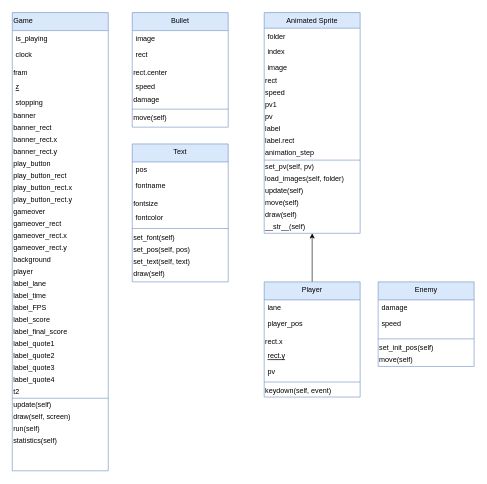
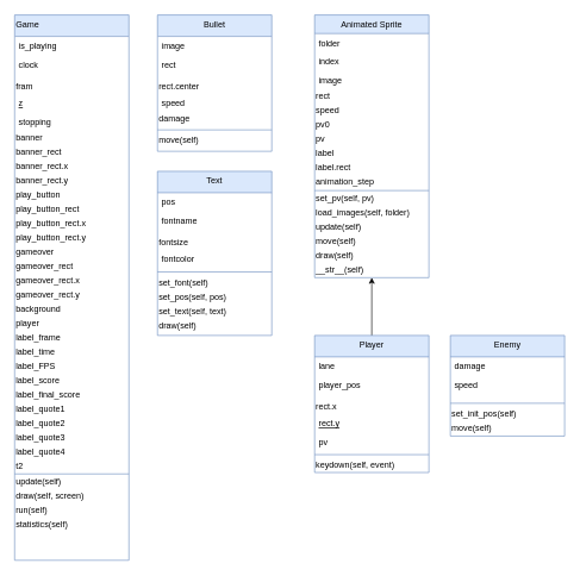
  <mxCell id="0" />
  <mxCell id="1" parent="0" />
  <mxCell id="2" value="Animated Sprite" style="swimlane;fontStyle=0;align=center;verticalAlign=top;childLayout=stackLayout;horizontal=1;startSize=26;horizontalStack=0;resizeParent=1;resizeLast=0;collapsible=1;marginBottom=0;rounded=0;shadow=0;strokeWidth=1;fillColor=#dae8fc;strokeColor=#6c8ebf;swimlaneFillColor=#ffffff;" parent="1" vertex="1"><mxGeometry x="440" y="20" width="160" height="368" as="geometry"><mxRectangle x="230" y="140" width="160" height="26" as="alternateBounds" /></mxGeometry></mxCell>
  <mxCell id="3" value="folder" style="text;align=left;verticalAlign=top;spacingLeft=4;spacingRight=4;overflow=hidden;rotatable=0;points=[[0,0.5],[1,0.5]];portConstraint=eastwest;" parent="2" vertex="1"><mxGeometry y="26" width="160" height="26" as="geometry" /></mxCell>
  <mxCell id="4" value="index" style="text;align=left;verticalAlign=top;spacingLeft=4;spacingRight=4;overflow=hidden;rotatable=0;points=[[0,0.5],[1,0.5]];portConstraint=eastwest;rounded=0;shadow=0;html=0;" parent="2" vertex="1"><mxGeometry y="52" width="160" height="26" as="geometry" /></mxCell>
  <mxCell id="5" value="image" style="text;align=left;verticalAlign=top;spacingLeft=4;spacingRight=4;overflow=hidden;rotatable=0;points=[[0,0.5],[1,0.5]];portConstraint=eastwest;rounded=0;shadow=0;html=0;" parent="2" vertex="1"><mxGeometry y="78" width="160" height="26" as="geometry" /></mxCell>
  <mxCell id="6" value="rect" style="text;html=1;resizable=0;autosize=1;align=left;verticalAlign=middle;points=[];fillColor=none;strokeColor=none;rounded=0;" parent="2" vertex="1"><mxGeometry y="104" width="160" height="20" as="geometry" /></mxCell>
  <mxCell id="7" value="speed" style="text;html=1;resizable=0;autosize=1;align=left;verticalAlign=middle;points=[];fillColor=none;strokeColor=none;rounded=0;rotation=0;" parent="2" vertex="1"><mxGeometry y="124" width="160" height="20" as="geometry" /></mxCell>
- <mxCell id="8" value="pv1" style="text;html=1;resizable=0;autosize=1;align=left;verticalAlign=middle;points=[];fillColor=none;strokeColor=none;rounded=0;" parent="2" vertex="1"><mxGeometry y="144" width="160" height="20" as="geometry" /></mxCell>
+ <mxCell id="8" value="pv0" style="text;html=1;resizable=0;autosize=1;align=left;verticalAlign=middle;points=[];fillColor=none;strokeColor=none;rounded=0;" parent="2" vertex="1"><mxGeometry y="144" width="160" height="20" as="geometry" /></mxCell>
  <mxCell id="9" value="pv" style="text;html=1;resizable=0;autosize=1;align=left;verticalAlign=middle;points=[];fillColor=none;strokeColor=none;rounded=0;" parent="2" vertex="1"><mxGeometry y="164" width="160" height="20" as="geometry" /></mxCell>
  <mxCell id="10" value="label" style="text;html=1;align=left;verticalAlign=middle;resizable=0;points=[];autosize=1;strokeColor=none;" parent="2" vertex="1"><mxGeometry y="184" width="160" height="20" as="geometry" /></mxCell>
  <mxCell id="11" value="label.rect" style="text;html=1;resizable=0;autosize=1;align=left;verticalAlign=middle;points=[];fillColor=none;strokeColor=none;rounded=0;" parent="2" vertex="1"><mxGeometry y="204" width="160" height="20" as="geometry" /></mxCell>
  <mxCell id="12" value="animation_step" style="text;html=1;resizable=0;autosize=1;align=left;verticalAlign=middle;points=[];fillColor=none;strokeColor=none;rounded=0;" vertex="1" parent="2"><mxGeometry y="224" width="160" height="20" as="geometry" /></mxCell>
  <mxCell id="13" value="" style="line;html=1;strokeWidth=1;align=left;verticalAlign=middle;spacingTop=-1;spacingLeft=3;spacingRight=3;rotatable=0;labelPosition=right;points=[];portConstraint=eastwest;fillColor=#dae8fc;strokeColor=#6c8ebf;" parent="2" vertex="1"><mxGeometry y="244" width="160" height="4" as="geometry" /></mxCell>
  <mxCell id="14" value="set_pv(self, pv)" style="text;html=1;resizable=0;autosize=1;align=left;verticalAlign=middle;points=[];fillColor=none;strokeColor=none;rounded=0;" parent="2" vertex="1"><mxGeometry y="248" width="160" height="20" as="geometry" /></mxCell>
  <mxCell id="15" value="load_images(self, folder)" style="text;html=1;resizable=0;autosize=1;align=left;verticalAlign=middle;points=[];fillColor=none;strokeColor=none;rounded=0;" parent="2" vertex="1"><mxGeometry y="268" width="160" height="20" as="geometry" /></mxCell>
  <mxCell id="16" value="update(self)" style="text;html=1;resizable=0;autosize=1;align=left;verticalAlign=middle;points=[];fillColor=none;strokeColor=none;rounded=0;" parent="2" vertex="1"><mxGeometry y="288" width="160" height="20" as="geometry" /></mxCell>
  <mxCell id="17" value="move(self)" style="text;html=1;resizable=0;autosize=1;align=left;verticalAlign=middle;points=[];fillColor=none;strokeColor=none;rounded=0;" parent="2" vertex="1"><mxGeometry y="308" width="160" height="20" as="geometry" /></mxCell>
  <mxCell id="18" value="draw(self)" style="text;html=1;resizable=0;autosize=1;align=left;verticalAlign=middle;points=[];fillColor=none;strokeColor=none;rounded=0;" parent="2" vertex="1"><mxGeometry y="328" width="160" height="20" as="geometry" /></mxCell>
  <mxCell id="19" value="__str__(self)" style="text;html=1;resizable=0;autosize=1;align=left;verticalAlign=middle;points=[];fillColor=none;strokeColor=none;rounded=0;" parent="2" vertex="1"><mxGeometry y="348" width="160" height="20" as="geometry" /></mxCell>
  <mxCell id="20" value="Game" style="swimlane;fontStyle=0;align=left;verticalAlign=top;childLayout=stackLayout;horizontal=1;startSize=30;horizontalStack=0;resizeParent=1;resizeLast=0;collapsible=1;marginBottom=0;rounded=0;shadow=0;strokeWidth=1;swimlaneFillColor=#ffffff;fillColor=#dae8fc;strokeColor=#6c8ebf;" parent="1" vertex="1"><mxGeometry x="20" y="20" width="160" height="764" as="geometry"><mxRectangle x="130" y="380" width="160" height="26" as="alternateBounds" /></mxGeometry></mxCell>
  <mxCell id="21" value="is_playing" style="text;align=left;verticalAlign=top;spacingLeft=4;spacingRight=4;overflow=hidden;rotatable=0;points=[[0,0.5],[1,0.5]];portConstraint=eastwest;" parent="20" vertex="1"><mxGeometry y="30" width="160" height="26" as="geometry" /></mxCell>
  <mxCell id="22" value="clock" style="text;align=left;verticalAlign=top;spacingLeft=4;spacingRight=4;overflow=hidden;rotatable=0;points=[[0,0.5],[1,0.5]];portConstraint=eastwest;rounded=0;shadow=0;html=0;" parent="20" vertex="1"><mxGeometry y="56" width="160" height="34" as="geometry" /></mxCell>
  <mxCell id="23" value="fram" style="text;html=1;resizable=0;autosize=1;align=left;verticalAlign=middle;points=[];fillColor=none;strokeColor=none;rounded=0;" parent="20" vertex="1"><mxGeometry y="90" width="160" height="20" as="geometry" /></mxCell>
  <mxCell id="24" value="z" style="text;align=left;verticalAlign=top;spacingLeft=4;spacingRight=4;overflow=hidden;rotatable=0;points=[[0,0.5],[1,0.5]];portConstraint=eastwest;fontStyle=4" parent="20" vertex="1"><mxGeometry y="110" width="160" height="26" as="geometry" /></mxCell>
  <mxCell id="25" value="stopping" style="text;align=left;verticalAlign=top;spacingLeft=4;spacingRight=4;overflow=hidden;rotatable=0;points=[[0,0.5],[1,0.5]];portConstraint=eastwest;" parent="20" vertex="1"><mxGeometry y="136" width="160" height="26" as="geometry" /></mxCell>
  <mxCell id="26" value="banner" style="text;html=1;resizable=0;autosize=1;align=left;verticalAlign=middle;points=[];fillColor=none;strokeColor=none;rounded=0;" parent="20" vertex="1"><mxGeometry y="162" width="160" height="20" as="geometry" /></mxCell>
  <mxCell id="27" value="banner_rect" style="text;html=1;resizable=0;autosize=1;align=left;verticalAlign=middle;points=[];fillColor=none;strokeColor=none;rounded=0;" parent="20" vertex="1"><mxGeometry y="182" width="160" height="20" as="geometry" /></mxCell>
  <mxCell id="28" value="banner_rect.x" style="text;html=1;resizable=0;autosize=1;align=left;verticalAlign=middle;points=[];fillColor=none;strokeColor=none;rounded=0;" parent="20" vertex="1"><mxGeometry y="202" width="160" height="20" as="geometry" /></mxCell>
  <mxCell id="29" value="banner_rect.y" style="text;html=1;resizable=0;autosize=1;align=left;verticalAlign=middle;points=[];fillColor=none;strokeColor=none;rounded=0;" parent="20" vertex="1"><mxGeometry y="222" width="160" height="20" as="geometry" /></mxCell>
  <mxCell id="30" value="play_button" style="text;html=1;resizable=0;autosize=1;align=left;verticalAlign=middle;points=[];fillColor=none;strokeColor=none;rounded=0;" parent="20" vertex="1"><mxGeometry y="242" width="160" height="20" as="geometry" /></mxCell>
  <mxCell id="31" value="play_button_rect" style="text;html=1;resizable=0;autosize=1;align=left;verticalAlign=middle;points=[];fillColor=none;strokeColor=none;rounded=0;" parent="20" vertex="1"><mxGeometry y="262" width="160" height="20" as="geometry" /></mxCell>
  <mxCell id="32" value="play_button_rect.x" style="text;html=1;resizable=0;autosize=1;align=left;verticalAlign=middle;points=[];fillColor=none;strokeColor=none;rounded=0;" parent="20" vertex="1"><mxGeometry y="282" width="160" height="20" as="geometry" /></mxCell>
  <mxCell id="33" value="play_button_rect.y" style="text;html=1;resizable=0;autosize=1;align=left;verticalAlign=middle;points=[];fillColor=none;strokeColor=none;rounded=0;" parent="20" vertex="1"><mxGeometry y="302" width="160" height="20" as="geometry" /></mxCell>
  <mxCell id="34" value="gameover" style="text;html=1;resizable=0;autosize=1;align=left;verticalAlign=middle;points=[];fillColor=none;strokeColor=none;rounded=0;" parent="20" vertex="1"><mxGeometry y="322" width="160" height="20" as="geometry" /></mxCell>
  <mxCell id="35" value="gameover_rect" style="text;html=1;resizable=0;autosize=1;align=left;verticalAlign=middle;points=[];fillColor=none;strokeColor=none;rounded=0;" parent="20" vertex="1"><mxGeometry y="342" width="160" height="20" as="geometry" /></mxCell>
  <mxCell id="36" value="gameover_rect.x" style="text;html=1;resizable=0;autosize=1;align=left;verticalAlign=middle;points=[];fillColor=none;strokeColor=none;rounded=0;" parent="20" vertex="1"><mxGeometry y="362" width="160" height="20" as="geometry" /></mxCell>
  <mxCell id="37" value="gameover_rect.y" style="text;html=1;resizable=0;autosize=1;align=left;verticalAlign=middle;points=[];fillColor=none;strokeColor=none;rounded=0;" parent="20" vertex="1"><mxGeometry y="382" width="160" height="20" as="geometry" /></mxCell>
  <mxCell id="38" value="background" style="text;html=1;resizable=0;autosize=1;align=left;verticalAlign=middle;points=[];fillColor=none;strokeColor=none;rounded=0;" parent="20" vertex="1"><mxGeometry y="402" width="160" height="20" as="geometry" /></mxCell>
  <mxCell id="39" value="player" style="text;html=1;resizable=0;autosize=1;align=left;verticalAlign=middle;points=[];fillColor=none;strokeColor=none;rounded=0;" parent="20" vertex="1"><mxGeometry y="422" width="160" height="20" as="geometry" /></mxCell>
- <mxCell id="40" value="label_lane" style="text;html=1;resizable=0;autosize=1;align=left;verticalAlign=middle;points=[];fillColor=none;strokeColor=none;rounded=0;" parent="20" vertex="1"><mxGeometry y="442" width="160" height="20" as="geometry" /></mxCell>
+ <mxCell id="40" value="label_frame" style="text;html=1;resizable=0;autosize=1;align=left;verticalAlign=middle;points=[];fillColor=none;strokeColor=none;rounded=0;" parent="20" vertex="1"><mxGeometry y="442" width="160" height="20" as="geometry" /></mxCell>
  <mxCell id="41" value="label_time" style="text;html=1;resizable=0;autosize=1;align=left;verticalAlign=middle;points=[];fillColor=none;strokeColor=none;rounded=0;" parent="20" vertex="1"><mxGeometry y="462" width="160" height="20" as="geometry" /></mxCell>
  <mxCell id="42" value="label_FPS" style="text;html=1;resizable=0;autosize=1;align=left;verticalAlign=middle;points=[];fillColor=none;strokeColor=none;rounded=0;" parent="20" vertex="1"><mxGeometry y="482" width="160" height="20" as="geometry" /></mxCell>
  <mxCell id="43" value="label_score" style="text;html=1;resizable=0;autosize=1;align=left;verticalAlign=middle;points=[];fillColor=none;strokeColor=none;rounded=0;" parent="20" vertex="1"><mxGeometry y="502" width="160" height="20" as="geometry" /></mxCell>
  <mxCell id="44" value="label_final_score" style="text;html=1;resizable=0;autosize=1;align=left;verticalAlign=middle;points=[];fillColor=none;strokeColor=none;rounded=0;" parent="20" vertex="1"><mxGeometry y="522" width="160" height="20" as="geometry" /></mxCell>
  <mxCell id="45" value="label_quote1" style="text;html=1;resizable=0;autosize=1;align=left;verticalAlign=middle;points=[];fillColor=none;strokeColor=none;rounded=0;" parent="20" vertex="1"><mxGeometry y="542" width="160" height="20" as="geometry" /></mxCell>
  <mxCell id="46" value="label_quote2" style="text;html=1;resizable=0;autosize=1;align=left;verticalAlign=middle;points=[];fillColor=none;strokeColor=none;rounded=0;" parent="20" vertex="1"><mxGeometry y="562" width="160" height="20" as="geometry" /></mxCell>
  <mxCell id="47" value="label_quote3" style="text;html=1;resizable=0;autosize=1;align=left;verticalAlign=middle;points=[];fillColor=none;strokeColor=none;rounded=0;" parent="20" vertex="1"><mxGeometry y="582" width="160" height="20" as="geometry" /></mxCell>
  <mxCell id="48" value="label_quote4" style="text;html=1;resizable=0;autosize=1;align=left;verticalAlign=middle;points=[];fillColor=none;strokeColor=none;rounded=0;" parent="20" vertex="1"><mxGeometry y="602" width="160" height="20" as="geometry" /></mxCell>
  <mxCell id="49" value="t2" style="text;html=1;resizable=0;autosize=1;align=left;verticalAlign=middle;points=[];fillColor=none;strokeColor=none;rounded=0;" parent="20" vertex="1"><mxGeometry y="622" width="160" height="20" as="geometry" /></mxCell>
  <mxCell id="50" value="" style="line;html=1;strokeWidth=1;align=left;verticalAlign=middle;spacingTop=-1;spacingLeft=3;spacingRight=3;rotatable=0;labelPosition=right;points=[];portConstraint=eastwest;fillColor=#dae8fc;strokeColor=#6c8ebf;" parent="20" vertex="1"><mxGeometry y="642" width="160" height="2" as="geometry" /></mxCell>
  <mxCell id="51" value="update(self)" style="text;html=1;resizable=0;autosize=1;align=left;verticalAlign=middle;points=[];fillColor=none;strokeColor=none;rounded=0;" parent="20" vertex="1"><mxGeometry y="644" width="160" height="20" as="geometry" /></mxCell>
  <mxCell id="52" value="draw(self, screen)" style="text;html=1;resizable=0;autosize=1;align=left;verticalAlign=middle;points=[];fillColor=none;strokeColor=none;rounded=0;" parent="20" vertex="1"><mxGeometry y="664" width="160" height="20" as="geometry" /></mxCell>
  <mxCell id="53" value="run(self)" style="text;html=1;resizable=0;autosize=1;align=left;verticalAlign=middle;points=[];fillColor=none;strokeColor=none;rounded=0;" parent="20" vertex="1"><mxGeometry y="684" width="160" height="20" as="geometry" /></mxCell>
  <mxCell id="54" value="statistics(self)" style="text;html=1;resizable=0;autosize=1;align=left;verticalAlign=middle;points=[];fillColor=none;strokeColor=none;rounded=0;" parent="20" vertex="1"><mxGeometry y="704" width="160" height="20" as="geometry" /></mxCell>
  <mxCell id="55" value="Enemy" style="swimlane;fontStyle=0;align=center;verticalAlign=top;childLayout=stackLayout;horizontal=1;startSize=30;horizontalStack=0;resizeParent=1;resizeLast=0;collapsible=1;marginBottom=0;rounded=0;shadow=0;strokeWidth=1;swimlaneFillColor=#ffffff;fillColor=#dae8fc;strokeColor=#6c8ebf;" parent="1" vertex="1"><mxGeometry x="630" y="469" width="160" height="141" as="geometry"><mxRectangle x="130" y="380" width="160" height="26" as="alternateBounds" /></mxGeometry></mxCell>
  <mxCell id="56" value="damage" style="text;align=left;verticalAlign=top;spacingLeft=4;spacingRight=4;overflow=hidden;rotatable=0;points=[[0,0.5],[1,0.5]];portConstraint=eastwest;" parent="55" vertex="1"><mxGeometry y="30" width="160" height="26" as="geometry" /></mxCell>
  <mxCell id="57" value="speed" style="text;align=left;verticalAlign=top;spacingLeft=4;spacingRight=4;overflow=hidden;rotatable=0;points=[[0,0.5],[1,0.5]];portConstraint=eastwest;rounded=0;shadow=0;html=0;" parent="55" vertex="1"><mxGeometry y="56" width="160" height="34" as="geometry" /></mxCell>
  <mxCell id="58" value="" style="line;html=1;strokeWidth=1;align=left;verticalAlign=middle;spacingTop=-1;spacingLeft=3;spacingRight=3;rotatable=0;labelPosition=right;points=[];portConstraint=eastwest;fillColor=#dae8fc;strokeColor=#6c8ebf;" parent="55" vertex="1"><mxGeometry y="90" width="160" height="10" as="geometry" /></mxCell>
  <mxCell id="59" value="set_init_pos(self)" style="text;html=1;resizable=0;autosize=1;align=left;verticalAlign=middle;points=[];fillColor=none;strokeColor=none;rounded=0;" parent="55" vertex="1"><mxGeometry y="100" width="160" height="20" as="geometry" /></mxCell>
  <mxCell id="60" value="move(self)" style="text;html=1;resizable=0;autosize=1;align=left;verticalAlign=middle;points=[];fillColor=none;strokeColor=none;rounded=0;" parent="55" vertex="1"><mxGeometry y="120" width="160" height="20" as="geometry" /></mxCell>
  <mxCell id="61" style="edgeStyle=orthogonalEdgeStyle;rounded=0;orthogonalLoop=1;jettySize=auto;html=1;" parent="1" source="62" target="2" edge="1"><mxGeometry relative="1" as="geometry" /></mxCell>
  <mxCell id="62" value="Player" style="swimlane;fontStyle=0;align=center;verticalAlign=top;childLayout=stackLayout;horizontal=1;startSize=30;horizontalStack=0;resizeParent=1;resizeLast=0;collapsible=1;marginBottom=0;rounded=0;shadow=0;strokeWidth=1;swimlaneFillColor=#ffffff;fillColor=#dae8fc;strokeColor=#6c8ebf;" parent="1" vertex="1"><mxGeometry x="440" y="469" width="160" height="192" as="geometry"><mxRectangle x="130" y="380" width="160" height="26" as="alternateBounds" /></mxGeometry></mxCell>
  <mxCell id="63" value="lane" style="text;align=left;verticalAlign=top;spacingLeft=4;spacingRight=4;overflow=hidden;rotatable=0;points=[[0,0.5],[1,0.5]];portConstraint=eastwest;" parent="62" vertex="1"><mxGeometry y="30" width="160" height="26" as="geometry" /></mxCell>
  <mxCell id="64" value="player_pos" style="text;align=left;verticalAlign=top;spacingLeft=4;spacingRight=4;overflow=hidden;rotatable=0;points=[[0,0.5],[1,0.5]];portConstraint=eastwest;rounded=0;shadow=0;html=0;" parent="62" vertex="1"><mxGeometry y="56" width="160" height="34" as="geometry" /></mxCell>
  <mxCell id="65" value="rect.x" style="text;html=1;resizable=0;autosize=1;align=left;verticalAlign=middle;points=[];fillColor=none;strokeColor=none;rounded=0;" parent="62" vertex="1"><mxGeometry y="90" width="160" height="20" as="geometry" /></mxCell>
  <mxCell id="66" value="rect.y" style="text;align=left;verticalAlign=top;spacingLeft=4;spacingRight=4;overflow=hidden;rotatable=0;points=[[0,0.5],[1,0.5]];portConstraint=eastwest;fontStyle=4" parent="62" vertex="1"><mxGeometry y="110" width="160" height="26" as="geometry" /></mxCell>
  <mxCell id="67" value="pv" style="text;align=left;verticalAlign=top;spacingLeft=4;spacingRight=4;overflow=hidden;rotatable=0;points=[[0,0.5],[1,0.5]];portConstraint=eastwest;" parent="62" vertex="1"><mxGeometry y="136" width="160" height="26" as="geometry" /></mxCell>
  <mxCell id="68" value="" style="line;html=1;strokeWidth=1;align=left;verticalAlign=middle;spacingTop=-1;spacingLeft=3;spacingRight=3;rotatable=0;labelPosition=right;points=[];portConstraint=eastwest;fillColor=#dae8fc;strokeColor=#6c8ebf;" parent="62" vertex="1"><mxGeometry y="162" width="160" height="10" as="geometry" /></mxCell>
  <mxCell id="69" value="keydown(self, event)" style="text;html=1;resizable=0;autosize=1;align=left;verticalAlign=middle;points=[];fillColor=none;strokeColor=none;rounded=0;" parent="62" vertex="1"><mxGeometry y="172" width="160" height="20" as="geometry" /></mxCell>
  <mxCell id="70" value="Bullet" style="swimlane;fontStyle=0;align=center;verticalAlign=top;childLayout=stackLayout;horizontal=1;startSize=30;horizontalStack=0;resizeParent=1;resizeLast=0;collapsible=1;marginBottom=0;rounded=0;shadow=0;strokeWidth=1;swimlaneFillColor=#ffffff;fillColor=#dae8fc;strokeColor=#6c8ebf;" parent="1" vertex="1"><mxGeometry x="220" y="20" width="160" height="191" as="geometry"><mxRectangle x="130" y="380" width="160" height="26" as="alternateBounds" /></mxGeometry></mxCell>
  <mxCell id="71" value="image" style="text;align=left;verticalAlign=top;spacingLeft=4;spacingRight=4;overflow=hidden;rotatable=0;points=[[0,0.5],[1,0.5]];portConstraint=eastwest;" parent="70" vertex="1"><mxGeometry y="30" width="160" height="26" as="geometry" /></mxCell>
  <mxCell id="72" value="rect" style="text;align=left;verticalAlign=top;spacingLeft=4;spacingRight=4;overflow=hidden;rotatable=0;points=[[0,0.5],[1,0.5]];portConstraint=eastwest;rounded=0;shadow=0;html=0;" parent="70" vertex="1"><mxGeometry y="56" width="160" height="34" as="geometry" /></mxCell>
  <mxCell id="73" value="rect.center" style="text;html=1;resizable=0;autosize=1;align=left;verticalAlign=middle;points=[];fillColor=none;strokeColor=none;rounded=0;" parent="70" vertex="1"><mxGeometry y="90" width="160" height="20" as="geometry" /></mxCell>
  <mxCell id="74" value="speed" style="text;align=left;verticalAlign=top;spacingLeft=4;spacingRight=4;overflow=hidden;rotatable=0;points=[[0,0.5],[1,0.5]];portConstraint=eastwest;" parent="70" vertex="1"><mxGeometry y="110" width="160" height="26" as="geometry" /></mxCell>
  <mxCell id="75" value="damage" style="text;html=1;resizable=0;autosize=1;align=left;verticalAlign=middle;points=[];fillColor=none;strokeColor=none;rounded=0;" parent="70" vertex="1"><mxGeometry y="136" width="160" height="20" as="geometry" /></mxCell>
  <mxCell id="76" value="" style="line;html=1;strokeWidth=1;align=left;verticalAlign=middle;spacingTop=-1;spacingLeft=3;spacingRight=3;rotatable=0;labelPosition=right;points=[];portConstraint=eastwest;fillColor=#dae8fc;strokeColor=#6c8ebf;" parent="70" vertex="1"><mxGeometry y="156" width="160" height="10" as="geometry" /></mxCell>
  <mxCell id="77" value="move(self)" style="text;html=1;resizable=0;autosize=1;align=left;verticalAlign=middle;points=[];fillColor=none;strokeColor=none;rounded=0;" parent="70" vertex="1"><mxGeometry y="166" width="160" height="20" as="geometry" /></mxCell>
  <mxCell id="78" value="Text" style="swimlane;fontStyle=0;align=center;verticalAlign=top;childLayout=stackLayout;horizontal=1;startSize=30;horizontalStack=0;resizeParent=1;resizeLast=0;collapsible=1;marginBottom=0;rounded=0;shadow=0;strokeWidth=1;swimlaneFillColor=#ffffff;fillColor=#dae8fc;strokeColor=#6c8ebf;" parent="1" vertex="1"><mxGeometry x="220" y="239" width="160" height="230" as="geometry"><mxRectangle x="130" y="380" width="160" height="26" as="alternateBounds" /></mxGeometry></mxCell>
  <mxCell id="79" value="pos" style="text;align=left;verticalAlign=top;spacingLeft=4;spacingRight=4;overflow=hidden;rotatable=0;points=[[0,0.5],[1,0.5]];portConstraint=eastwest;" parent="78" vertex="1"><mxGeometry y="30" width="160" height="26" as="geometry" /></mxCell>
  <mxCell id="80" value="fontname" style="text;align=left;verticalAlign=top;spacingLeft=4;spacingRight=4;overflow=hidden;rotatable=0;points=[[0,0.5],[1,0.5]];portConstraint=eastwest;rounded=0;shadow=0;html=0;" parent="78" vertex="1"><mxGeometry y="56" width="160" height="34" as="geometry" /></mxCell>
  <mxCell id="81" value="fontsize" style="text;html=1;resizable=0;autosize=1;align=left;verticalAlign=middle;points=[];fillColor=none;strokeColor=none;rounded=0;" parent="78" vertex="1"><mxGeometry y="90" width="160" height="20" as="geometry" /></mxCell>
  <mxCell id="82" value="fontcolor" style="text;align=left;verticalAlign=top;spacingLeft=4;spacingRight=4;overflow=hidden;rotatable=0;points=[[0,0.5],[1,0.5]];portConstraint=eastwest;" parent="78" vertex="1"><mxGeometry y="110" width="160" height="26" as="geometry" /></mxCell>
  <mxCell id="83" value="" style="line;html=1;strokeWidth=1;align=left;verticalAlign=middle;spacingTop=-1;spacingLeft=3;spacingRight=3;rotatable=0;labelPosition=right;points=[];portConstraint=eastwest;fillColor=#dae8fc;strokeColor=#6c8ebf;" parent="78" vertex="1"><mxGeometry y="136" width="160" height="10" as="geometry" /></mxCell>
  <mxCell id="84" value="set_font(self)" style="text;html=1;resizable=0;autosize=1;align=left;verticalAlign=middle;points=[];fillColor=none;strokeColor=none;rounded=0;" parent="78" vertex="1"><mxGeometry y="146" width="160" height="20" as="geometry" /></mxCell>
  <mxCell id="85" value="set_pos(self, pos)" style="text;html=1;resizable=0;autosize=1;align=left;verticalAlign=middle;points=[];fillColor=none;strokeColor=none;rounded=0;" parent="78" vertex="1"><mxGeometry y="166" width="160" height="20" as="geometry" /></mxCell>
  <mxCell id="86" value="set_text(self, text)" style="text;html=1;resizable=0;autosize=1;align=left;verticalAlign=middle;points=[];fillColor=none;strokeColor=none;rounded=0;" parent="78" vertex="1"><mxGeometry y="186" width="160" height="20" as="geometry" /></mxCell>
  <mxCell id="87" value="draw(self)" style="text;html=1;resizable=0;autosize=1;align=left;verticalAlign=middle;points=[];fillColor=none;strokeColor=none;rounded=0;" parent="78" vertex="1"><mxGeometry y="206" width="160" height="20" as="geometry" /></mxCell>
